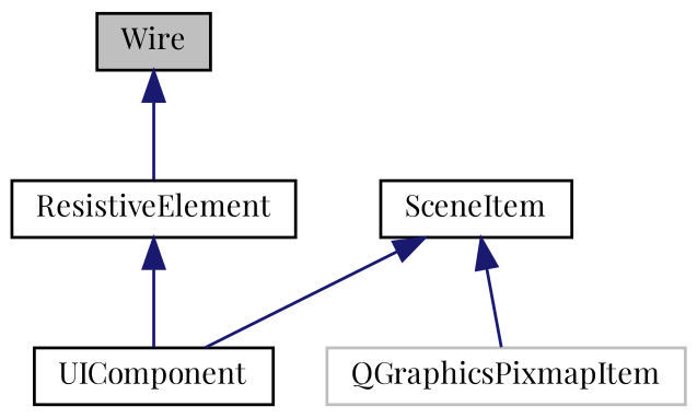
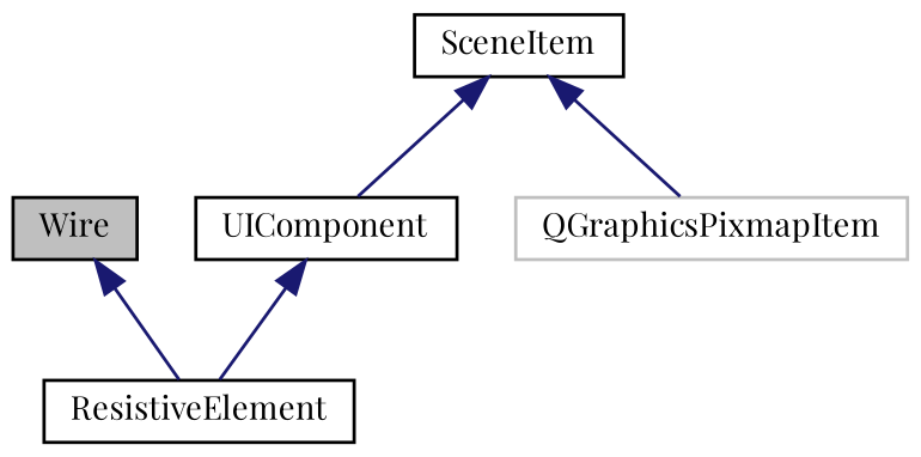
  digraph {
    fontname="Playfair Display"
    node [color=black fillcolor=white fontname="Playfair Display" fontsize=10 shape=record style=filled]
    edge [color=midnightblue dir=back fontname="Playfair Display" fontsize=10 labelfontname=Helvetica labelfontsize=10 style=solid]
    n1 [fillcolor=grey75 fontcolor=black height=0.2 label=Wire width=0.4]
    n2 [height=0.2 label=ResistiveElement width=0.4]
    n3 [height=0.2 label=UIComponent width=0.4]
    n4 [height=0.2 label=SceneItem width=0.4]
    n5 [color=grey75 height=0.2 label=QGraphicsPixmapItem width=0.4]
    n1 -> n2
-   n2 -> n3
+   n3 -> n2
    n4 -> n3
    n4 -> n5
  }
